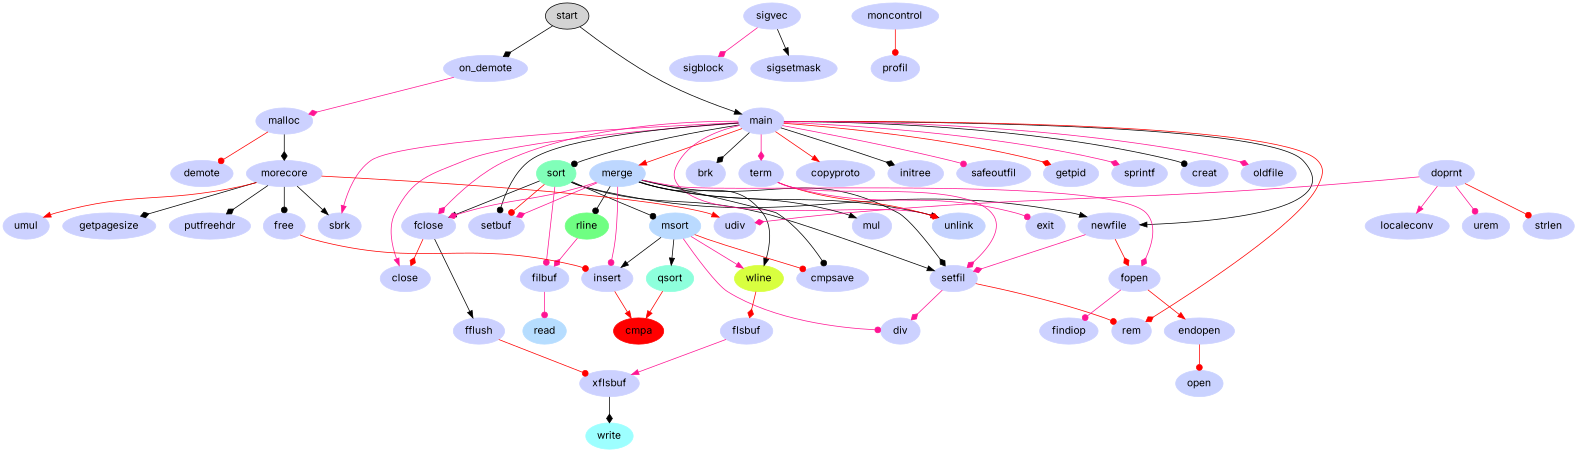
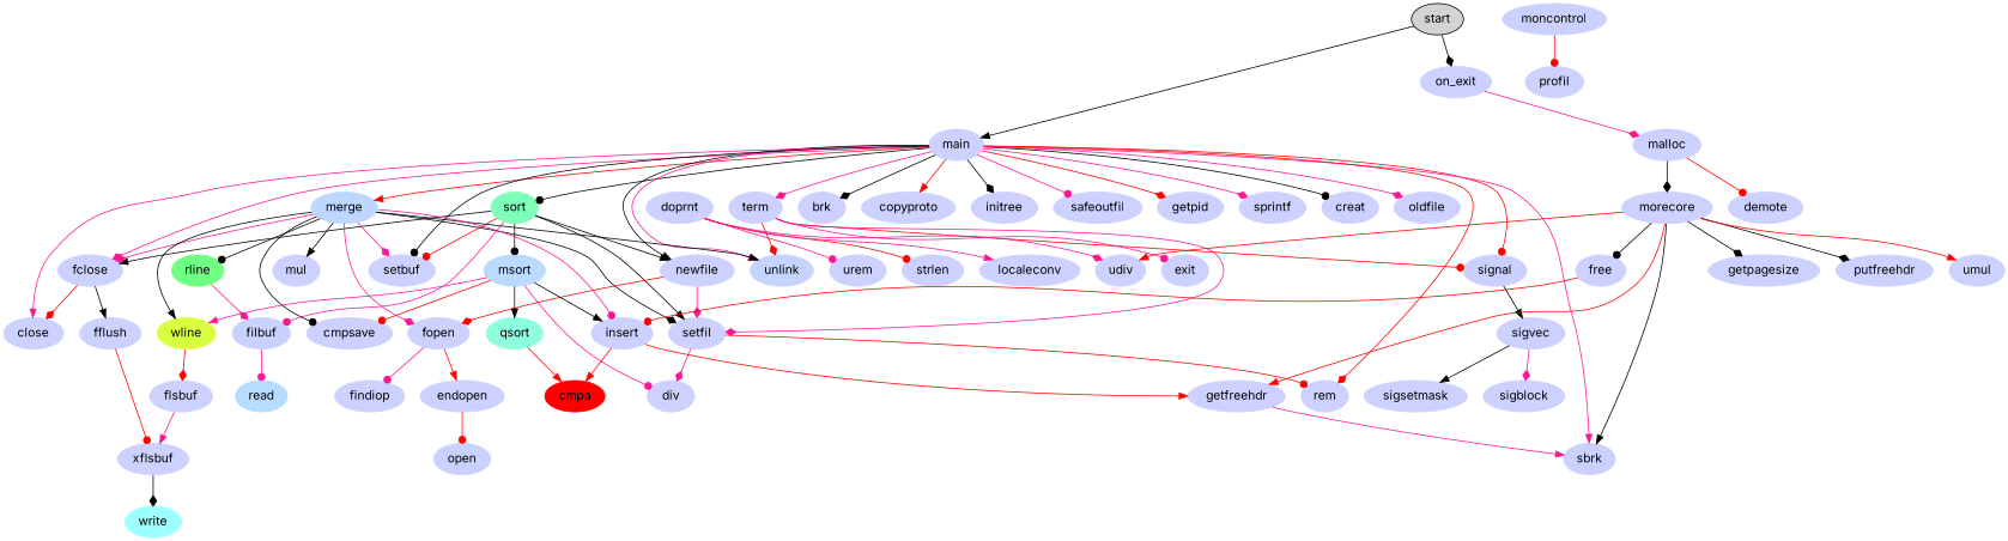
  digraph {
    node [color="0.650 0.200 1.000" fontname=Inter style=filled]
    edge [arrowhead=normal color=black]
    sort [color="0.408 0.498 1.000"]
    main
    merge [color="0.603 0.258 1.000"]
    term
+   signal [color="0.647 0.204 1.000"]
    sbrk [color="0.647 0.204 1.000"]
    unlink [color="0.628 0.227 1.000"]
    newfile
    fclose
    close
    brk
    setbuf
    copyproto
    initree
    safeoutfil
    getpid
    sprintf
    creat
    rem
    oldfile
    start [color=""]
-   on_exit [label=on_demote]
+   on_exit
    malloc
    msort [color="0.590 0.273 1.000"]
    filbuf [color="0.641 0.212 1.000"]
    setfil
    insert
    wline [color="0.201 0.753 1.000"]
    cmpsave
    rline [color="0.355 0.563 1.000"]
    fopen
    mul
    exit
    sigvec
    fflush
    morecore
    demote
    qsort [color="0.449 0.447 1.000"]
    div
    read [color="0.578 0.289 1.000"]
    cmpa [color="0.000 1.000 1.000"]
+   getfreehdr
    flsbuf
    endopen
    findiop
    sigblock
    sigsetmask
    xflsbuf
    doprnt
    udiv
    urem
    strlen
    localeconv
    open [color="0.641 0.212 1.000"]
    write [color="0.499 0.386 1.000"]
    free
    getpagesize
    putfreehdr
    umul
    moncontrol [color="0.647 0.204 1.000"]
    profil
    sort -> newfile
    sort -> fclose
    sort -> setbuf [arrowhead=dot color=red]
    sort -> msort [arrowhead=dot]
    sort -> filbuf [arrowhead=dot color=deeppink]
    sort -> setfil
    main -> sort [arrowhead=dot]
    main -> merge [color=red]
    main -> term [arrowhead=diamond color=deeppink]
+   main -> signal [arrowhead=dot color=red]
    main -> sbrk [color=deeppink]
    main -> unlink [color=deeppink]
    main -> newfile
    main -> fclose [arrowhead=diamond color=deeppink]
    main -> close [color=deeppink]
    main -> brk [arrowhead=diamond]
    main -> setbuf [arrowhead=dot]
    main -> copyproto [color=red]
    main -> initree [arrowhead=diamond]
    main -> safeoutfil [arrowhead=dot color=deeppink]
    main -> getpid [arrowhead=diamond color=red]
    main -> sprintf [arrowhead=diamond color=deeppink]
    main -> creat [arrowhead=dot]
    main -> rem [arrowhead=diamond color=red]
    main -> oldfile [arrowhead=diamond color=deeppink]
    merge -> unlink
    merge -> fclose [arrowhead=diamond color=deeppink]
    merge -> setbuf [arrowhead=diamond color=deeppink]
    merge -> setfil [arrowhead=diamond]
    merge -> insert [arrowhead=dot color=deeppink]
    merge -> wline
    merge -> cmpsave [arrowhead=dot]
    merge -> rline [arrowhead=dot]
    merge -> fopen [arrowhead=diamond color=deeppink]
    merge -> mul
+   term -> signal [arrowhead=dot color=red]
    term -> unlink [arrowhead=diamond color=red]
    term -> setfil [arrowhead=diamond color=deeppink]
    term -> exit [arrowhead=dot color=deeppink]
+   signal -> sigvec
    newfile -> setfil [arrowhead=diamond color=deeppink]
    newfile -> fopen [arrowhead=diamond color=red]
    fclose -> close [arrowhead=diamond color=red]
    fclose -> fflush
    start -> main
    start -> on_exit [arrowhead=diamond]
    on_exit -> malloc [arrowhead=diamond color=deeppink]
    malloc -> morecore [arrowhead=diamond]
    malloc -> demote [arrowhead=dot color=red]
    msort -> insert
    msort -> wline [color=deeppink]
    msort -> cmpsave [arrowhead=dot color=red]
    msort -> qsort
    msort -> div [arrowhead=dot color=deeppink]
    filbuf -> read [arrowhead=dot color=deeppink]
    setfil -> rem [arrowhead=dot color=red]
    setfil -> div [arrowhead=diamond color=deeppink]
    insert -> cmpa [color=red]
+   insert -> getfreehdr [color=red]
    wline -> flsbuf [arrowhead=diamond color=red]
    rline -> filbuf [arrowhead=diamond color=deeppink]
    fopen -> endopen [color=red]
    fopen -> findiop [arrowhead=dot color=deeppink]
    sigvec -> sigblock [arrowhead=diamond color=deeppink]
    sigvec -> sigsetmask
    fflush -> xflsbuf [arrowhead=dot color=red]
    morecore -> sbrk
+   morecore -> getfreehdr [color=red]
    morecore -> udiv [color=red]
    morecore -> free [arrowhead=dot]
    morecore -> getpagesize [arrowhead=diamond]
    morecore -> putfreehdr [arrowhead=diamond]
    morecore -> umul [color=red]
    qsort -> cmpa [color=red]
+   getfreehdr -> sbrk [color=deeppink]
    flsbuf -> xflsbuf [color=deeppink]
    endopen -> open [arrowhead=dot color=red]
    xflsbuf -> write [arrowhead=diamond]
    doprnt -> udiv [arrowhead=diamond color=deeppink]
    doprnt -> urem [arrowhead=dot color=deeppink]
    doprnt -> strlen [arrowhead=dot color=red]
    doprnt -> localeconv [color=deeppink]
    free -> insert [arrowhead=dot color=red]
    moncontrol -> profil [arrowhead=dot color=red]
  }
